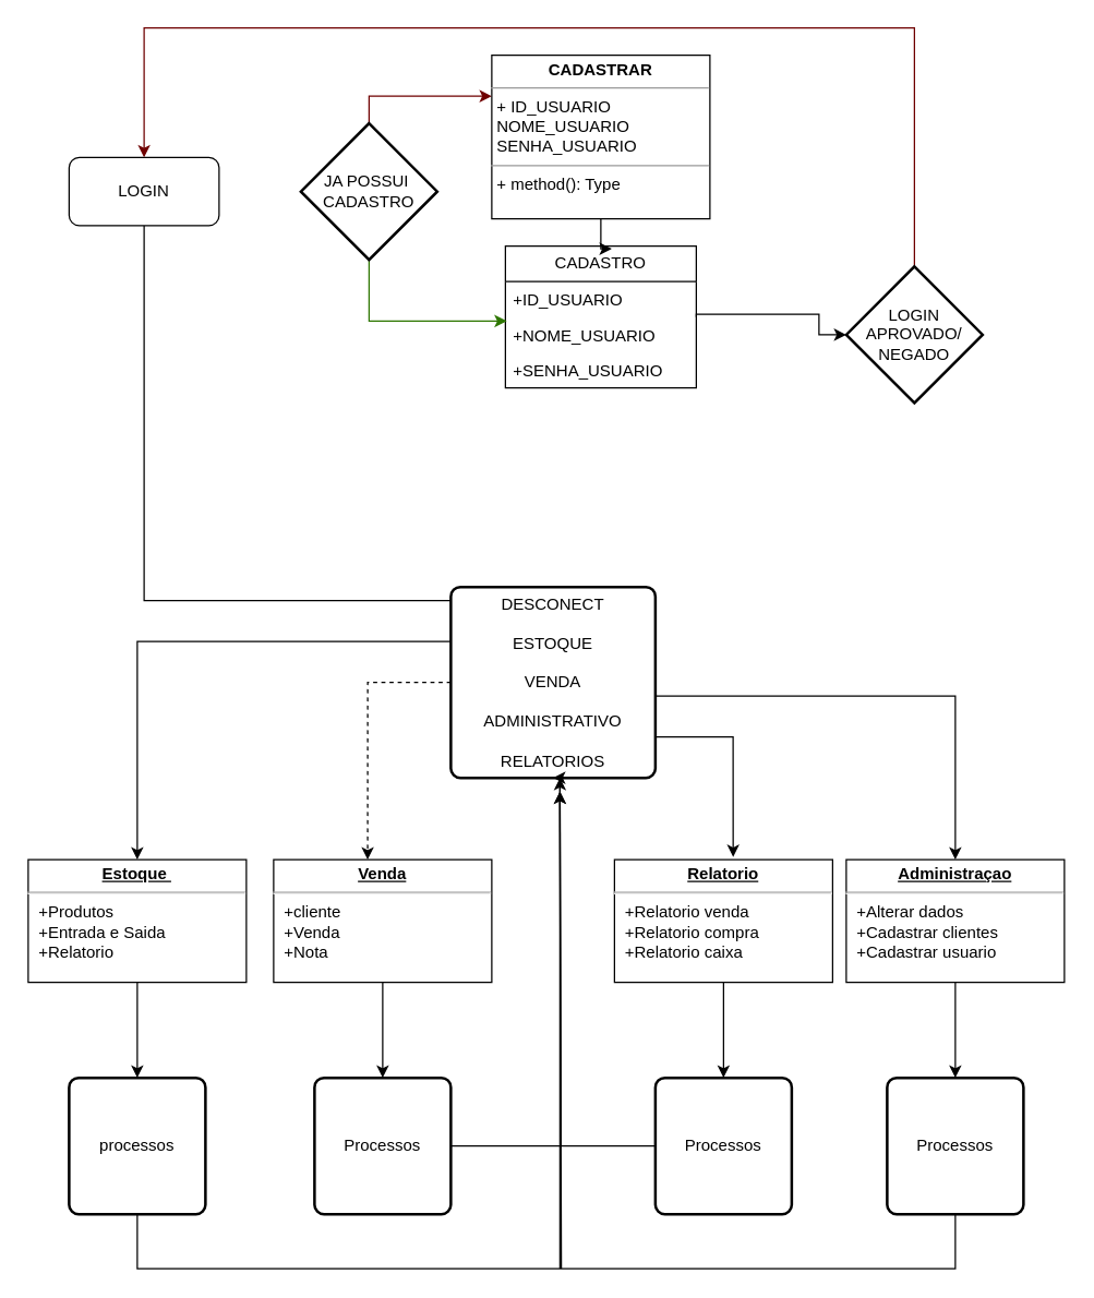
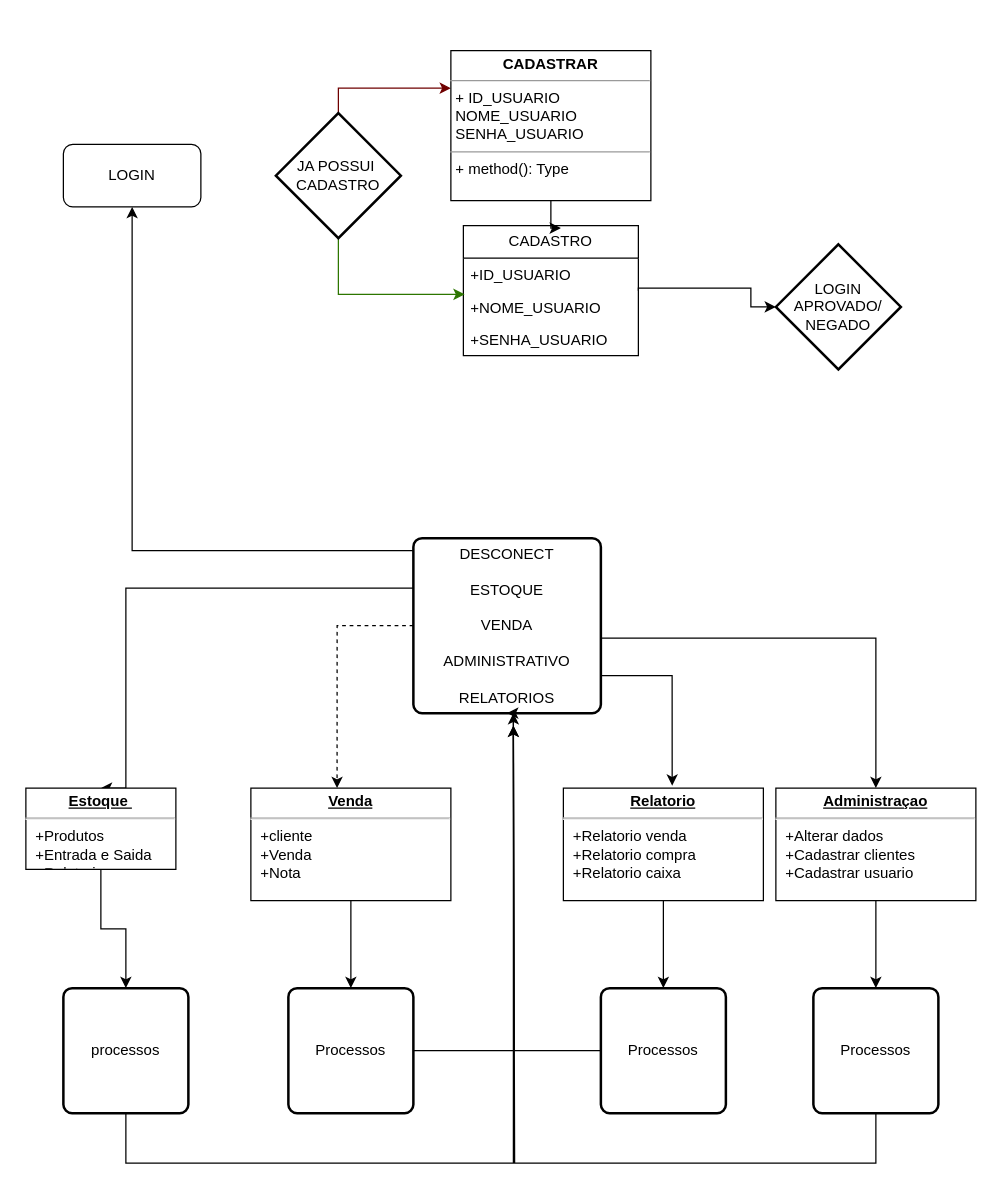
  <mxCell id="0" />
  <mxCell id="1" parent="0" />
  <mxCell id="2" value="LOGIN" style="html=1;whiteSpace=wrap;rounded=1;" vertex="1" parent="1"><mxGeometry x="50" y="115" width="110" height="50" as="geometry" /></mxCell>
  <mxCell id="3" value="CADASTRO" style="swimlane;fontStyle=0;childLayout=stackLayout;horizontal=1;startSize=26;fillColor=none;horizontalStack=0;resizeParent=1;resizeParentMax=0;resizeLast=0;collapsible=1;marginBottom=0;whiteSpace=wrap;html=1;" vertex="1" parent="1"><mxGeometry x="370" y="180" width="140" height="104" as="geometry" /></mxCell>
  <mxCell id="4" value="+ID_USUARIO" style="text;strokeColor=none;fillColor=none;align=left;verticalAlign=top;spacingLeft=4;spacingRight=4;overflow=hidden;rotatable=0;points=[[0,0.5],[1,0.5]];portConstraint=eastwest;whiteSpace=wrap;html=1;" vertex="1" parent="3"><mxGeometry y="26" width="140" height="26" as="geometry" /></mxCell>
  <mxCell id="5" value="+NOME_USUARIO" style="text;strokeColor=none;fillColor=none;align=left;verticalAlign=top;spacingLeft=4;spacingRight=4;overflow=hidden;rotatable=0;points=[[0,0.5],[1,0.5]];portConstraint=eastwest;whiteSpace=wrap;html=1;" vertex="1" parent="3"><mxGeometry y="52" width="140" height="26" as="geometry" /></mxCell>
  <mxCell id="6" value="+SENHA_USUARIO" style="text;strokeColor=none;fillColor=none;align=left;verticalAlign=top;spacingLeft=4;spacingRight=4;overflow=hidden;rotatable=0;points=[[0,0.5],[1,0.5]];portConstraint=eastwest;whiteSpace=wrap;html=1;" vertex="1" parent="3"><mxGeometry y="78" width="140" height="26" as="geometry" /></mxCell>
  <mxCell id="7" value="" style="edgeStyle=orthogonalEdgeStyle;rounded=0;orthogonalLoop=1;jettySize=auto;html=1;entryX=0.007;entryY=0.115;entryDx=0;entryDy=0;entryPerimeter=0;fillColor=#60a917;strokeColor=#2D7600;" edge="1" parent="1" source="9" target="5"><mxGeometry relative="1" as="geometry"><Array as="points"><mxPoint x="270" y="235" /></Array></mxGeometry></mxCell>
  <mxCell id="8" value="" style="edgeStyle=orthogonalEdgeStyle;rounded=0;orthogonalLoop=1;jettySize=auto;html=1;fillColor=#a20025;strokeColor=#6F0000;" edge="1" parent="1" source="9" target="11"><mxGeometry relative="1" as="geometry"><Array as="points"><mxPoint x="270" y="70" /></Array></mxGeometry></mxCell>
  <mxCell id="9" value="JA POSSUI&amp;nbsp;&lt;br&gt;CADASTRO" style="strokeWidth=2;html=1;shape=mxgraph.flowchart.decision;whiteSpace=wrap;" vertex="1" parent="1"><mxGeometry x="220" y="90" width="100" height="100" as="geometry" /></mxCell>
  <mxCell id="10" style="edgeStyle=orthogonalEdgeStyle;rounded=0;orthogonalLoop=1;jettySize=auto;html=1;entryX=0.557;entryY=0.019;entryDx=0;entryDy=0;entryPerimeter=0;" edge="1" parent="1" source="11" target="3"><mxGeometry relative="1" as="geometry"><Array as="points"><mxPoint x="440" y="182" /></Array></mxGeometry></mxCell>
  <mxCell id="11" value="&lt;p style=&quot;margin:0px;margin-top:4px;text-align:center;&quot;&gt;&lt;b&gt;CADASTRAR&lt;/b&gt;&lt;/p&gt;&lt;hr size=&quot;1&quot;&gt;&lt;p style=&quot;margin:0px;margin-left:4px;&quot;&gt;+ ID_USUARIO&lt;/p&gt;&lt;p style=&quot;margin:0px;margin-left:4px;&quot;&gt;NOME_USUARIO&lt;/p&gt;&lt;p style=&quot;margin:0px;margin-left:4px;&quot;&gt;SENHA_USUARIO&lt;/p&gt;&lt;hr size=&quot;1&quot;&gt;&lt;p style=&quot;margin:0px;margin-left:4px;&quot;&gt;+ method(): Type&lt;/p&gt;" style="verticalAlign=top;align=left;overflow=fill;fontSize=12;fontFamily=Helvetica;html=1;whiteSpace=wrap;" vertex="1" parent="1"><mxGeometry x="360" y="40" width="160" height="120" as="geometry" /></mxCell>
- <mxCell id="12" style="edgeStyle=orthogonalEdgeStyle;rounded=0;orthogonalLoop=1;jettySize=auto;html=1;fillColor=#a20025;strokeColor=#6F0000;" edge="1" parent="1" source="13" target="2"><mxGeometry relative="1" as="geometry"><Array as="points"><mxPoint x="670" y="20" /><mxPoint x="105" y="20" /></Array></mxGeometry></mxCell>
  <mxCell id="13" value="LOGIN APROVADO/&lt;br&gt;NEGADO" style="strokeWidth=2;html=1;shape=mxgraph.flowchart.decision;whiteSpace=wrap;" vertex="1" parent="1"><mxGeometry x="620" y="195" width="100" height="100" as="geometry" /></mxCell>
  <mxCell id="14" style="edgeStyle=orthogonalEdgeStyle;rounded=0;orthogonalLoop=1;jettySize=auto;html=1;entryX=0;entryY=0.5;entryDx=0;entryDy=0;entryPerimeter=0;" edge="1" parent="1" source="5" target="13"><mxGeometry relative="1" as="geometry"><Array as="points"><mxPoint x="510" y="230" /><mxPoint x="600" y="230" /><mxPoint x="600" y="245" /></Array></mxGeometry></mxCell>
  <mxCell id="15" style="edgeStyle=orthogonalEdgeStyle;rounded=0;orthogonalLoop=1;jettySize=auto;html=1;entryX=0.5;entryY=0;entryDx=0;entryDy=0;" edge="1" parent="1" source="20" target="22"><mxGeometry relative="1" as="geometry"><Array as="points"><mxPoint x="100" y="470" /></Array></mxGeometry></mxCell>
  <mxCell id="16" style="edgeStyle=orthogonalEdgeStyle;rounded=0;orthogonalLoop=1;jettySize=auto;html=1;entryX=0.431;entryY=0;entryDx=0;entryDy=0;entryPerimeter=0;dashed=1;" edge="1" parent="1" source="20" target="24"><mxGeometry relative="1" as="geometry"><mxPoint x="260" y="610" as="targetPoint" /><Array as="points"><mxPoint x="269" y="500" /></Array></mxGeometry></mxCell>
  <mxCell id="17" style="edgeStyle=orthogonalEdgeStyle;rounded=0;orthogonalLoop=1;jettySize=auto;html=1;entryX=0.544;entryY=-0.022;entryDx=0;entryDy=0;entryPerimeter=0;" edge="1" parent="1" source="20" target="26"><mxGeometry relative="1" as="geometry"><mxPoint x="560" y="610" as="targetPoint" /><Array as="points"><mxPoint x="537" y="540" /></Array></mxGeometry></mxCell>
  <mxCell id="18" style="edgeStyle=orthogonalEdgeStyle;rounded=0;orthogonalLoop=1;jettySize=auto;html=1;entryX=0.5;entryY=0;entryDx=0;entryDy=0;" edge="1" parent="1" source="20" target="28"><mxGeometry relative="1" as="geometry"><Array as="points"><mxPoint x="700" y="510" /></Array></mxGeometry></mxCell>
- <mxCell id="19" style="edgeStyle=orthogonalEdgeStyle;rounded=0;orthogonalLoop=1;jettySize=auto;html=1;entryX=0.5;entryY=1;entryDx=0;entryDy=0;endArrow=none;" edge="1" parent="1" source="20" target="2"><mxGeometry relative="1" as="geometry"><mxPoint x="100" y="190" as="targetPoint" /><Array as="points"><mxPoint x="105" y="440" /></Array></mxGeometry></mxCell>
+ <mxCell id="19" style="edgeStyle=orthogonalEdgeStyle;rounded=0;orthogonalLoop=1;jettySize=auto;html=1;entryX=0.5;entryY=1;entryDx=0;entryDy=0;" edge="1" parent="1" source="20" target="2"><mxGeometry relative="1" as="geometry"><mxPoint x="100" y="190" as="targetPoint" /><Array as="points"><mxPoint x="105" y="440" /></Array></mxGeometry></mxCell>
  <mxCell id="20" value="DESCONECT&lt;br&gt;&lt;br&gt;ESTOQUE&lt;br&gt;&lt;br&gt;VENDA&lt;br&gt;&lt;br&gt;ADMINISTRATIVO&lt;br&gt;&lt;br&gt;RELATORIOS" style="rounded=1;whiteSpace=wrap;html=1;absoluteArcSize=1;arcSize=14;strokeWidth=2;" vertex="1" parent="1"><mxGeometry x="330" y="430" width="150" height="140" as="geometry" /></mxCell>
  <mxCell id="21" style="edgeStyle=orthogonalEdgeStyle;rounded=0;orthogonalLoop=1;jettySize=auto;html=1;" edge="1" parent="1" source="22" target="30"><mxGeometry relative="1" as="geometry" /></mxCell>
- <mxCell id="22" value="&lt;p style=&quot;margin:0px;margin-top:4px;text-align:center;text-decoration:underline;&quot;&gt;&lt;b&gt;Estoque&amp;nbsp;&lt;/b&gt;&lt;/p&gt;&lt;hr&gt;&lt;p style=&quot;margin:0px;margin-left:8px;&quot;&gt;+Produtos&lt;br&gt;+Entrada e Saida&lt;br&gt;+Relatorio&lt;/p&gt;" style="verticalAlign=top;align=left;overflow=fill;fontSize=12;fontFamily=Helvetica;html=1;whiteSpace=wrap;" vertex="1" parent="1"><mxGeometry x="20" y="630" width="160" height="90" as="geometry" /></mxCell>
+ <mxCell id="22" value="&lt;p style=&quot;margin:0px;margin-top:4px;text-align:center;text-decoration:underline;&quot;&gt;&lt;b&gt;Estoque&amp;nbsp;&lt;/b&gt;&lt;/p&gt;&lt;hr&gt;&lt;p style=&quot;margin:0px;margin-left:8px;&quot;&gt;+Produtos&lt;br&gt;+Entrada e Saida&lt;br&gt;+Relatorio&lt;/p&gt;" style="verticalAlign=top;align=left;overflow=fill;fontSize=12;fontFamily=Helvetica;html=1;whiteSpace=wrap;" vertex="1" parent="1"><mxGeometry x="20" y="630" width="120" height="65" as="geometry" /></mxCell>
  <mxCell id="23" style="edgeStyle=orthogonalEdgeStyle;rounded=0;orthogonalLoop=1;jettySize=auto;html=1;entryX=0.5;entryY=0;entryDx=0;entryDy=0;" edge="1" parent="1" source="24" target="32"><mxGeometry relative="1" as="geometry" /></mxCell>
  <mxCell id="24" value="&lt;p style=&quot;margin:0px;margin-top:4px;text-align:center;text-decoration:underline;&quot;&gt;&lt;b&gt;Venda&lt;/b&gt;&lt;/p&gt;&lt;hr&gt;&lt;p style=&quot;margin:0px;margin-left:8px;&quot;&gt;+cliente&lt;/p&gt;&lt;p style=&quot;margin:0px;margin-left:8px;&quot;&gt;+Venda&lt;br&gt;+Nota&lt;br&gt;&lt;br&gt;&lt;/p&gt;" style="verticalAlign=top;align=left;overflow=fill;fontSize=12;fontFamily=Helvetica;html=1;whiteSpace=wrap;" vertex="1" parent="1"><mxGeometry x="200" y="630" width="160" height="90" as="geometry" /></mxCell>
  <mxCell id="25" style="edgeStyle=orthogonalEdgeStyle;rounded=0;orthogonalLoop=1;jettySize=auto;html=1;entryX=0.5;entryY=0;entryDx=0;entryDy=0;" edge="1" parent="1" source="26" target="34"><mxGeometry relative="1" as="geometry" /></mxCell>
  <mxCell id="26" value="&lt;p style=&quot;margin:0px;margin-top:4px;text-align:center;text-decoration:underline;&quot;&gt;&lt;b&gt;Relatorio&lt;/b&gt;&lt;/p&gt;&lt;hr&gt;&lt;p style=&quot;margin:0px;margin-left:8px;&quot;&gt;+Relatorio venda&lt;/p&gt;&lt;p style=&quot;margin:0px;margin-left:8px;&quot;&gt;+Relatorio compra&lt;br&gt;+Relatorio caixa&lt;br&gt;&lt;br&gt;&lt;/p&gt;" style="verticalAlign=top;align=left;overflow=fill;fontSize=12;fontFamily=Helvetica;html=1;whiteSpace=wrap;" vertex="1" parent="1"><mxGeometry x="450" y="630" width="160" height="90" as="geometry" /></mxCell>
  <mxCell id="27" style="edgeStyle=orthogonalEdgeStyle;rounded=0;orthogonalLoop=1;jettySize=auto;html=1;entryX=0.5;entryY=0;entryDx=0;entryDy=0;" edge="1" parent="1" source="28" target="36"><mxGeometry relative="1" as="geometry" /></mxCell>
  <mxCell id="28" value="&lt;p style=&quot;margin:0px;margin-top:4px;text-align:center;text-decoration:underline;&quot;&gt;&lt;b&gt;Administraçao&lt;/b&gt;&lt;/p&gt;&lt;hr&gt;&lt;p style=&quot;margin:0px;margin-left:8px;&quot;&gt;+Alterar dados&lt;/p&gt;&lt;p style=&quot;margin:0px;margin-left:8px;&quot;&gt;+Cadastrar clientes&lt;br&gt;+Cadastrar usuario&lt;br&gt;&lt;br&gt;&lt;/p&gt;" style="verticalAlign=top;align=left;overflow=fill;fontSize=12;fontFamily=Helvetica;html=1;whiteSpace=wrap;" vertex="1" parent="1"><mxGeometry x="620" y="630" width="160" height="90" as="geometry" /></mxCell>
  <mxCell id="29" style="edgeStyle=orthogonalEdgeStyle;rounded=0;orthogonalLoop=1;jettySize=auto;html=1;entryX=0.5;entryY=1;entryDx=0;entryDy=0;" edge="1" parent="1" source="30" target="20"><mxGeometry relative="1" as="geometry"><mxPoint x="370" y="580" as="targetPoint" /><Array as="points"><mxPoint x="100" y="930" /><mxPoint x="410" y="930" /><mxPoint x="410" y="570" /></Array></mxGeometry></mxCell>
  <mxCell id="30" value="processos" style="rounded=1;whiteSpace=wrap;html=1;absoluteArcSize=1;arcSize=14;strokeWidth=2;" vertex="1" parent="1"><mxGeometry x="50" y="790" width="100" height="100" as="geometry" /></mxCell>
  <mxCell id="31" style="edgeStyle=orthogonalEdgeStyle;rounded=0;orthogonalLoop=1;jettySize=auto;html=1;" edge="1" parent="1" source="32"><mxGeometry relative="1" as="geometry"><mxPoint x="410" y="580" as="targetPoint" /></mxGeometry></mxCell>
  <mxCell id="32" value="Processos" style="rounded=1;whiteSpace=wrap;html=1;absoluteArcSize=1;arcSize=14;strokeWidth=2;" vertex="1" parent="1"><mxGeometry x="230" y="790" width="100" height="100" as="geometry" /></mxCell>
  <mxCell id="33" style="edgeStyle=orthogonalEdgeStyle;rounded=0;orthogonalLoop=1;jettySize=auto;html=1;" edge="1" parent="1" source="34"><mxGeometry relative="1" as="geometry"><mxPoint x="410" y="570" as="targetPoint" /></mxGeometry></mxCell>
  <mxCell id="34" value="Processos" style="rounded=1;whiteSpace=wrap;html=1;absoluteArcSize=1;arcSize=14;strokeWidth=2;" vertex="1" parent="1"><mxGeometry x="480" y="790" width="100" height="100" as="geometry" /></mxCell>
  <mxCell id="35" style="edgeStyle=orthogonalEdgeStyle;rounded=0;orthogonalLoop=1;jettySize=auto;html=1;" edge="1" parent="1" source="36"><mxGeometry relative="1" as="geometry"><mxPoint x="410" y="580" as="targetPoint" /><Array as="points"><mxPoint x="700" y="930" /><mxPoint x="411" y="930" /></Array></mxGeometry></mxCell>
  <mxCell id="36" value="Processos" style="rounded=1;whiteSpace=wrap;html=1;absoluteArcSize=1;arcSize=14;strokeWidth=2;" vertex="1" parent="1"><mxGeometry x="650" y="790" width="100" height="100" as="geometry" /></mxCell>
